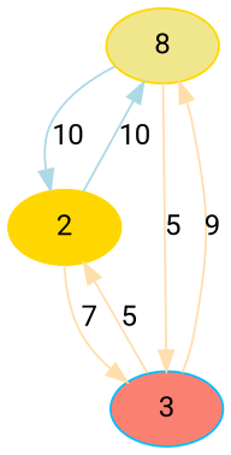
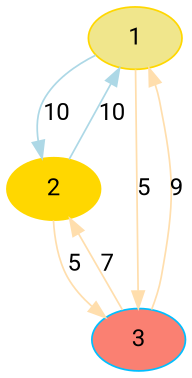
  digraph {
    fontname=Roboto
    node [color=gold1 fontname=Roboto style=filled]
    edge [color=navajowhite fontname=Roboto]
-   1 [fillcolor=khaki label=8]
+   1 [fillcolor=khaki]
    2 [fillcolor=gold]
    3 [color=deepskyblue1 fillcolor=salmon]
    1 -> 2 [color=lightblue label=10]
    1 -> 3 [label=5]
    2 -> 1 [color=lightblue label=10]
-   2 -> 3 [label=7]
+   2 -> 3 [label=5]
    3 -> 1 [label=9]
-   3 -> 2 [label=5]
+   3 -> 2 [label=7]
  }
